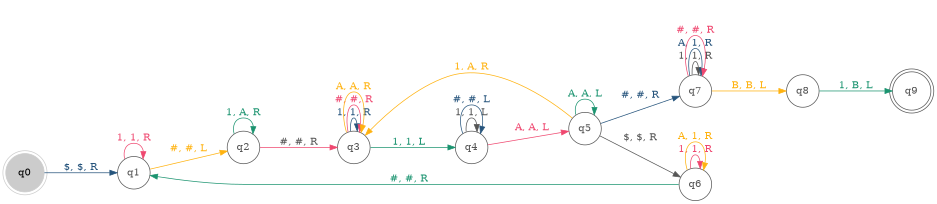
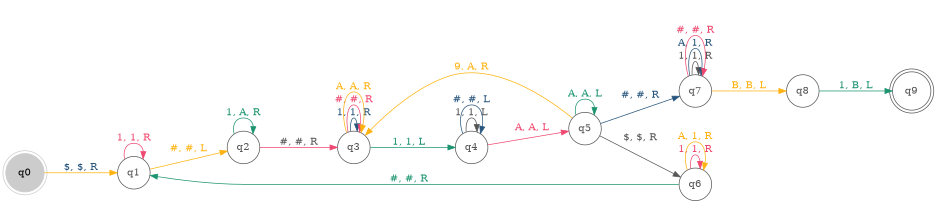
  digraph {
    rankdir=LR
    node [color="#555555" shape=circle fontcolor="#555555"]
    edge [color="#EF476F" fontcolor="#26547C"]
    q0 [color="#cccccc" shape=doublecircle style=filled fontcolor=""]
    q1
    q2
    q9 [shape=doublecircle]
    q3
    q4
    q5
    q6
    q7
    q8
-   q0 -> q1 [color="#26547C" label="  $, $, R  "]
+   q0 -> q1 [color="#FFB20F" label="  $, $, R  "]
    q1 -> q1 [fontcolor="#EF476F" label="  1, 1, R  "]
    q1 -> q2 [color="#FFB20F" fontcolor="#FFB20F" label="  #, #, L  "]
    q2 -> q2 [color="#1A936F" fontcolor="#1A936F" label="  1, A, R  "]
    q2 -> q3 [fontcolor="#555555" label="  #, #, R  "]
    q3 -> q3 [color="#26547C" label="  1, 1, R  "]
    q3 -> q3 [fontcolor="#EF476F" label="  #, #, R  "]
    q3 -> q3 [color="#FFB20F" fontcolor="#FFB20F" label="  A, A, R  "]
    q3 -> q4 [color="#1A936F" fontcolor="#1A936F" label="  1, 1, L  "]
    q4 -> q4 [color="#555555" fontcolor="#555555" label="  1, 1, L  "]
    q4 -> q4 [color="#26547C" label="  #, #, L  "]
    q4 -> q5 [fontcolor="#EF476F" label="  A, A, L  "]
-   q5 -> q3 [color="#FFB20F" fontcolor="#FFB20F" label="  1, A, R  "]
+   q5 -> q3 [color="#FFB20F" fontcolor="#FFB20F" label="  9, A, R  "]
    q5 -> q5 [color="#1A936F" fontcolor="#1A936F" label="  A, A, L  "]
    q5 -> q6 [color="#555555" fontcolor="#555555" label="  $, $, R  "]
    q5 -> q7 [color="#26547C" label="  #, #, R  "]
    q6 -> q1 [color="#1A936F" fontcolor="#1A936F" label="  #, #, R  "]
    q6 -> q6 [fontcolor="#EF476F" label="  1, 1, R  "]
    q6 -> q6 [color="#FFB20F" fontcolor="#FFB20F" label="  A, 1, R  "]
    q7 -> q7 [color="#555555" fontcolor="#555555" label="  1, 1, R  "]
    q7 -> q7 [color="#26547C" label="  A, 1, R  "]
    q7 -> q7 [fontcolor="#EF476F" label="  #, #, R  "]
    q7 -> q8 [color="#FFB20F" fontcolor="#FFB20F" label="  B, B, L  "]
    q8 -> q9 [color="#1A936F" fontcolor="#1A936F" label="  1, B, L  "]
  }
